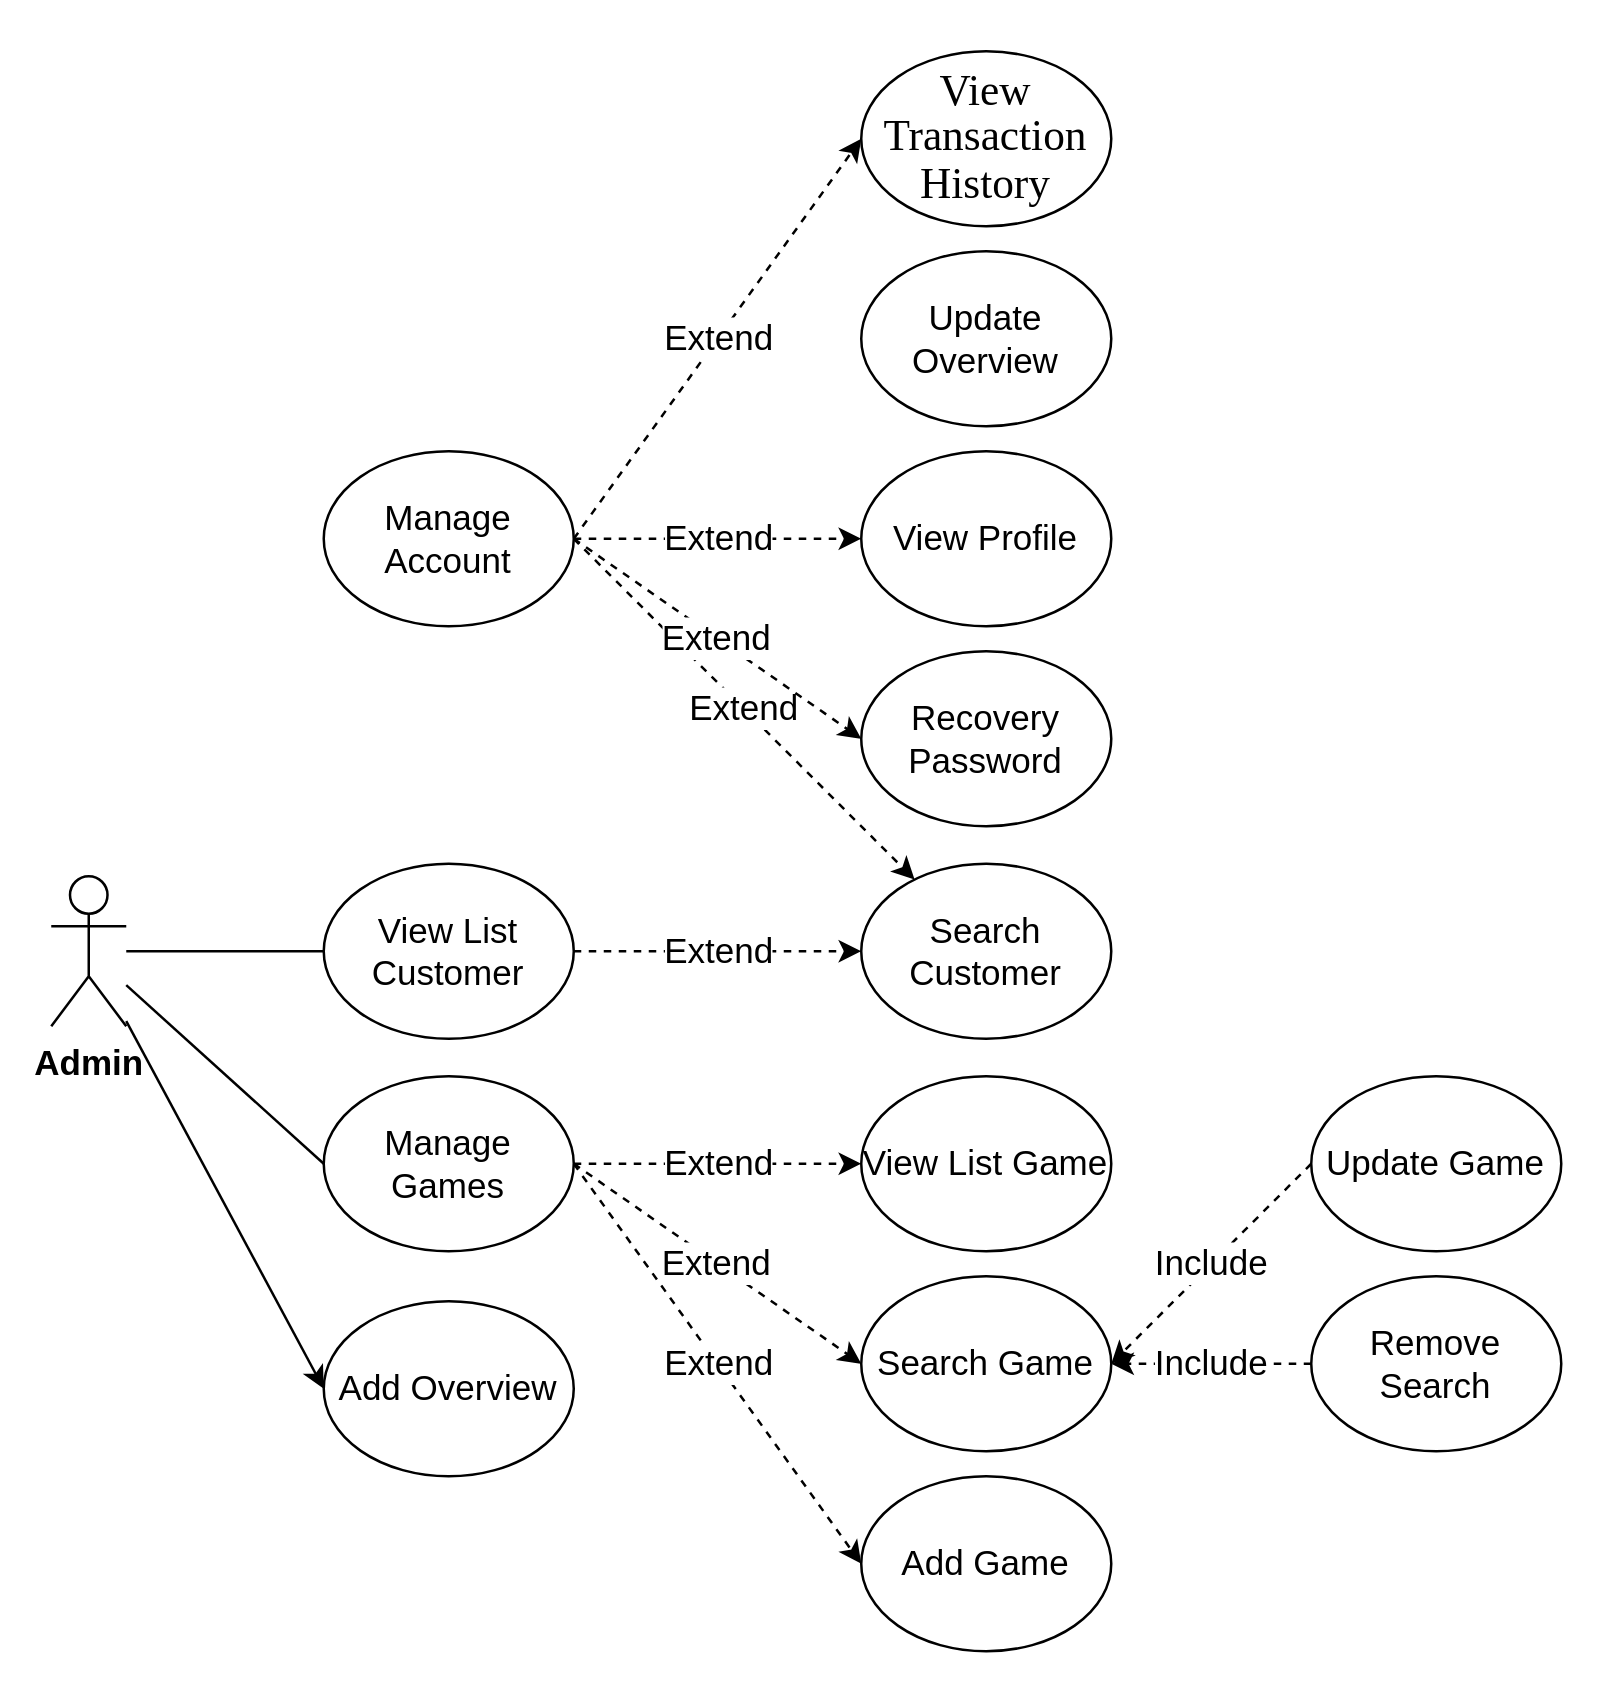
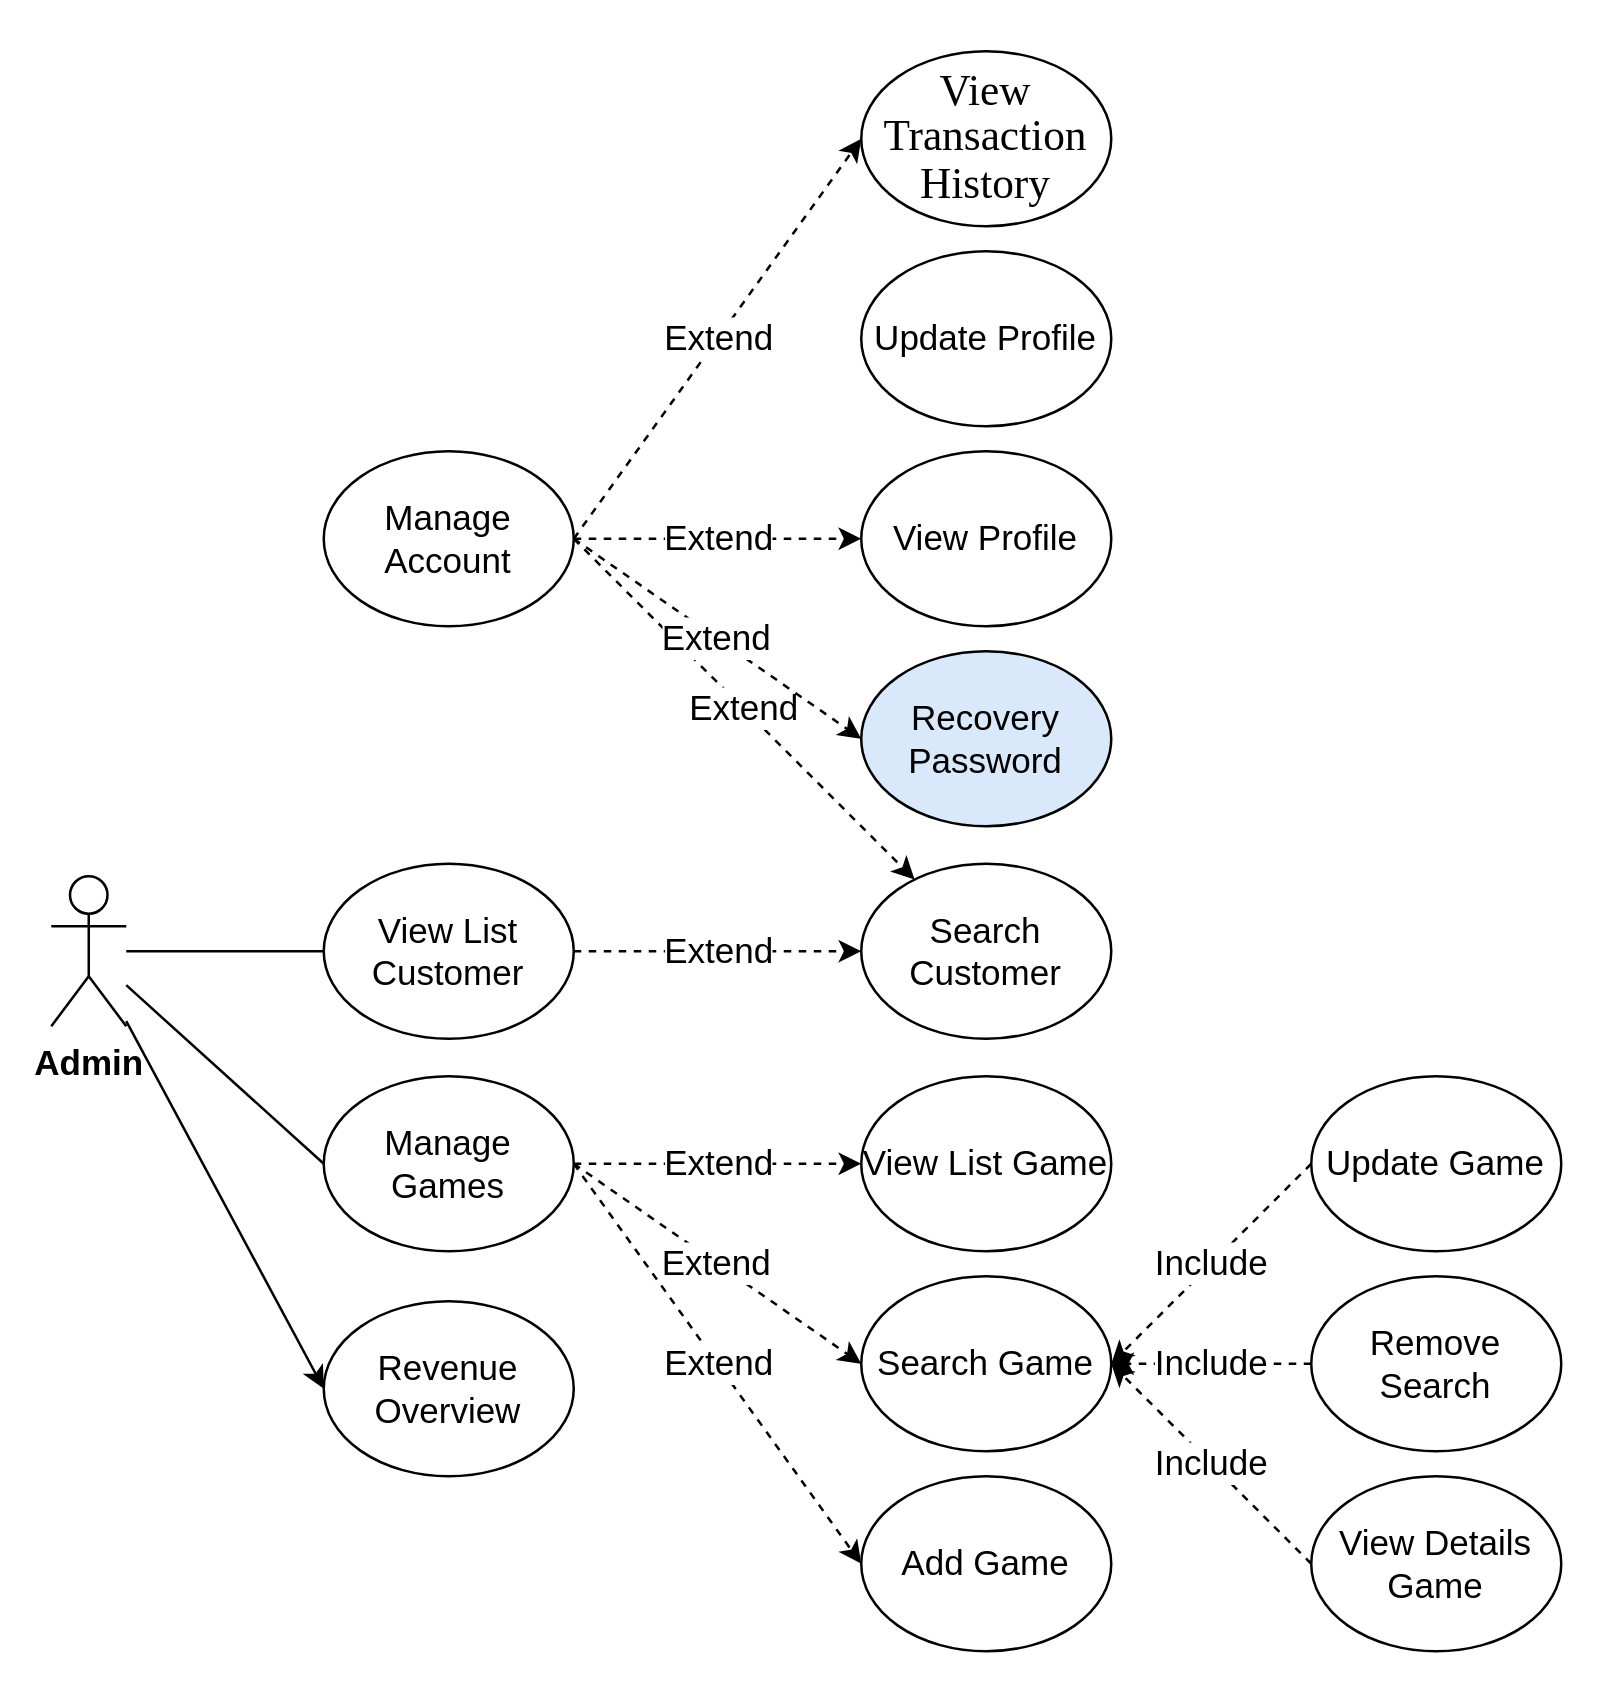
  <mxCell id="0" />
  <mxCell id="1" parent="0" />
  <mxCell id="2" value="&lt;font style=&quot;font-size: 14px;&quot;&gt;&lt;b&gt;Admin&lt;/b&gt;&lt;/font&gt;" style="shape=umlActor;verticalLabelPosition=bottom;verticalAlign=top;html=1;outlineConnect=0;" parent="1" vertex="1"><mxGeometry x="20" y="350" width="30" height="60" as="geometry" /></mxCell>
  <mxCell id="3" value="View List Customer" style="ellipse;whiteSpace=wrap;html=1;fontSize=14;" parent="1" vertex="1"><mxGeometry x="129" y="345" width="100" height="70" as="geometry" /></mxCell>
  <mxCell id="4" value="Search Customer" style="ellipse;whiteSpace=wrap;html=1;fontSize=14;" parent="1" vertex="1"><mxGeometry x="344" y="345" width="100" height="70" as="geometry" /></mxCell>
  <mxCell id="5" value="Manage Games" style="ellipse;whiteSpace=wrap;html=1;fontSize=14;" parent="1" vertex="1"><mxGeometry x="129" y="430" width="100" height="70" as="geometry" /></mxCell>
  <mxCell id="6" value="Extend" style="endArrow=classic;html=1;rounded=0;fontSize=14;dashed=1;exitX=1;exitY=0.5;exitDx=0;exitDy=0;entryX=0;entryY=0.5;entryDx=0;entryDy=0;" parent="1" source="5" target="7" edge="1"><mxGeometry width="50" height="50" relative="1" as="geometry"><mxPoint x="218" y="730" as="sourcePoint" /><mxPoint x="218" y="620" as="targetPoint" /><Array as="points" /></mxGeometry></mxCell>
  <mxCell id="7" value="Add Game" style="ellipse;whiteSpace=wrap;html=1;fontSize=14;" parent="1" vertex="1"><mxGeometry x="344" y="590" width="100" height="70" as="geometry" /></mxCell>
+ <mxCell id="8" value="View Details Game" style="ellipse;whiteSpace=wrap;html=1;fontSize=14;" parent="1" vertex="1"><mxGeometry x="524" y="590" width="100" height="70" as="geometry" /></mxCell>
  <mxCell id="9" value="Extend" style="endArrow=classic;html=1;rounded=0;dashed=1;fontSize=14;exitX=1;exitY=0.5;exitDx=0;exitDy=0;entryX=0;entryY=0.5;entryDx=0;entryDy=0;" parent="1" source="5" target="10" edge="1"><mxGeometry width="50" height="50" relative="1" as="geometry"><mxPoint x="328" y="820" as="sourcePoint" /><mxPoint x="328" y="620" as="targetPoint" /></mxGeometry></mxCell>
  <mxCell id="10" value="View List Game" style="ellipse;whiteSpace=wrap;html=1;fontSize=14;" parent="1" vertex="1"><mxGeometry x="344" y="430" width="100" height="70" as="geometry" /></mxCell>
  <mxCell id="11" value="Search Game" style="ellipse;whiteSpace=wrap;html=1;fontSize=14;" parent="1" vertex="1"><mxGeometry x="344" y="510" width="100" height="70" as="geometry" /></mxCell>
  <mxCell id="12" value="Extend" style="endArrow=classic;html=1;rounded=0;dashed=1;fontSize=14;exitX=1;exitY=0.5;exitDx=0;exitDy=0;entryX=0;entryY=0.5;entryDx=0;entryDy=0;" parent="1" source="5" target="11" edge="1"><mxGeometry width="50" height="50" relative="1" as="geometry"><mxPoint x="342.995" y="810.501" as="sourcePoint" /><mxPoint x="288" y="660" as="targetPoint" /></mxGeometry></mxCell>
+ <mxCell id="13" value="Include" style="endArrow=classic;html=1;rounded=0;fontSize=14;dashed=1;exitX=0;exitY=0.5;exitDx=0;exitDy=0;entryX=1;entryY=0.5;entryDx=0;entryDy=0;" parent="1" source="8" target="11" edge="1"><mxGeometry width="50" height="50" relative="1" as="geometry"><mxPoint x="144" y="720" as="sourcePoint" /><mxPoint x="234" y="820" as="targetPoint" /><Array as="points" /></mxGeometry></mxCell>
  <mxCell id="14" value="Include" style="endArrow=classic;html=1;rounded=0;fontSize=14;dashed=1;entryX=1;entryY=0.5;entryDx=0;entryDy=0;exitX=0;exitY=0.5;exitDx=0;exitDy=0;" parent="1" source="16" target="11" edge="1"><mxGeometry width="50" height="50" relative="1" as="geometry"><mxPoint x="294" y="820" as="sourcePoint" /><mxPoint x="344" y="880" as="targetPoint" /><Array as="points" /></mxGeometry></mxCell>
  <mxCell id="15" value="Include" style="endArrow=classic;html=1;rounded=0;fontSize=14;dashed=1;exitX=0;exitY=0.5;exitDx=0;exitDy=0;entryX=1;entryY=0.5;entryDx=0;entryDy=0;" parent="1" source="17" target="11" edge="1"><mxGeometry width="50" height="50" relative="1" as="geometry"><mxPoint x="488.645" y="739.749" as="sourcePoint" /><mxPoint x="414" y="730" as="targetPoint" /><Array as="points" /></mxGeometry></mxCell>
  <mxCell id="16" value="Remove Search" style="ellipse;whiteSpace=wrap;html=1;fontSize=14;" parent="1" vertex="1"><mxGeometry x="524" y="510" width="100" height="70" as="geometry" /></mxCell>
  <mxCell id="17" value="Update Game" style="ellipse;whiteSpace=wrap;html=1;fontSize=14;" parent="1" vertex="1"><mxGeometry x="524" y="430" width="100" height="70" as="geometry" /></mxCell>
- <mxCell id="18" value="Add Overview" style="ellipse;whiteSpace=wrap;html=1;fontSize=14;" parent="1" vertex="1"><mxGeometry x="129" y="520" width="100" height="70" as="geometry" /></mxCell>
+ <mxCell id="18" value="Revenue Overview" style="ellipse;whiteSpace=wrap;html=1;fontSize=14;" parent="1" vertex="1"><mxGeometry x="129" y="520" width="100" height="70" as="geometry" /></mxCell>
  <mxCell id="19" value="" style="endArrow=none;html=1;rounded=0;fontSize=14;entryX=0;entryY=0.5;entryDx=0;entryDy=0;" parent="1" source="2" target="3" edge="1"><mxGeometry width="50" height="50" relative="1" as="geometry"><mxPoint x="100" y="540" as="sourcePoint" /><mxPoint x="129" y="305" as="targetPoint" /></mxGeometry></mxCell>
  <mxCell id="20" value="" style="endArrow=none;html=1;rounded=0;fontSize=14;entryX=0;entryY=0.5;entryDx=0;entryDy=0;" parent="1" source="2" target="5" edge="1"><mxGeometry width="50" height="50" relative="1" as="geometry"><mxPoint x="60" y="385.673" as="sourcePoint" /><mxPoint x="305" y="315" as="targetPoint" /></mxGeometry></mxCell>
  <mxCell id="21" value="Manage Account" style="ellipse;whiteSpace=wrap;html=1;fontSize=14;" vertex="1" parent="1"><mxGeometry x="129" y="180" width="100" height="70" as="geometry" /></mxCell>
  <mxCell id="22" value="" style="endArrow=classic;html=1;rounded=0;fontSize=14;entryX=0;entryY=0.5;entryDx=0;entryDy=0;" edge="1" parent="1" source="2" target="18"><mxGeometry width="50" height="50" relative="1" as="geometry"><mxPoint x="60" y="400.372" as="sourcePoint" /><mxPoint x="139" y="455" as="targetPoint" /></mxGeometry></mxCell>
  <mxCell id="23" value="Extend" style="endArrow=classic;html=1;rounded=0;dashed=1;fontSize=14;exitX=1;exitY=0.5;exitDx=0;exitDy=0;entryX=0;entryY=0.5;entryDx=0;entryDy=0;" edge="1" parent="1" source="21" target="24"><mxGeometry width="50" height="50" relative="1" as="geometry"><mxPoint x="249" y="140" as="sourcePoint" /><mxPoint x="339" y="90" as="targetPoint" /></mxGeometry></mxCell>
  <mxCell id="24" value="View Profile" style="ellipse;whiteSpace=wrap;html=1;fontSize=14;" vertex="1" parent="1"><mxGeometry x="344" y="180" width="100" height="70" as="geometry" /></mxCell>
- <mxCell id="25" value="Update Overview" style="ellipse;whiteSpace=wrap;html=1;fontSize=14;" vertex="1" parent="1"><mxGeometry x="344" y="100" width="100" height="70" as="geometry" /></mxCell>
+ <mxCell id="25" value="Update Profile" style="ellipse;whiteSpace=wrap;html=1;fontSize=14;" vertex="1" parent="1"><mxGeometry x="344" y="100" width="100" height="70" as="geometry" /></mxCell>
  <mxCell id="26" value="Extend" style="endArrow=classic;html=1;rounded=0;dashed=1;fontSize=14;exitX=1;exitY=0.5;exitDx=0;exitDy=0;" edge="1" parent="1" source="21" target="4"><mxGeometry width="50" height="50" relative="1" as="geometry"><mxPoint x="239" y="135" as="sourcePoint" /><mxPoint x="354" y="75" as="targetPoint" /></mxGeometry></mxCell>
- <mxCell id="27" value="Recovery Password" style="ellipse;whiteSpace=wrap;html=1;fontSize=14;" vertex="1" parent="1"><mxGeometry x="344" y="260" width="100" height="70" as="geometry" /></mxCell>
+ <mxCell id="27" value="Recovery Password" style="ellipse;whiteSpace=wrap;html=1;fontSize=14;fillColor=#dae8fc;" vertex="1" parent="1"><mxGeometry x="344" y="260" width="100" height="70" as="geometry" /></mxCell>
  <mxCell id="28" value="Extend" style="endArrow=classic;html=1;rounded=0;dashed=1;fontSize=14;exitX=1;exitY=0.5;exitDx=0;exitDy=0;entryX=0;entryY=0.5;entryDx=0;entryDy=0;" edge="1" parent="1" source="21" target="27"><mxGeometry width="50" height="50" relative="1" as="geometry"><mxPoint x="239" y="135" as="sourcePoint" /><mxPoint x="354" y="75" as="targetPoint" /></mxGeometry></mxCell>
  <mxCell id="29" value="Extend" style="endArrow=classic;html=1;rounded=0;dashed=1;fontSize=14;exitX=1;exitY=0.5;exitDx=0;exitDy=0;entryX=0;entryY=0.5;entryDx=0;entryDy=0;" edge="1" parent="1" source="3" target="4"><mxGeometry width="50" height="50" relative="1" as="geometry"><mxPoint x="249" y="350" as="sourcePoint" /><mxPoint x="364" y="350" as="targetPoint" /></mxGeometry></mxCell>
  <mxCell id="30" value="&lt;span style=&quot;font-size: 13pt; line-height: 107%; font-family: &amp;quot;Times New Roman&amp;quot;, serif;&quot;&gt;View Transaction History&lt;/span&gt;" style="ellipse;whiteSpace=wrap;html=1;fontSize=14;" vertex="1" parent="1"><mxGeometry x="344" y="20" width="100" height="70" as="geometry" /></mxCell>
  <mxCell id="31" value="Extend" style="endArrow=classic;html=1;rounded=0;dashed=1;fontSize=14;exitX=1;exitY=0.5;exitDx=0;exitDy=0;entryX=0;entryY=0.5;entryDx=0;entryDy=0;" edge="1" parent="1" source="21" target="30"><mxGeometry width="50" height="50" relative="1" as="geometry"><mxPoint x="209" y="140" as="sourcePoint" /><mxPoint x="324" y="60" as="targetPoint" /></mxGeometry></mxCell>
